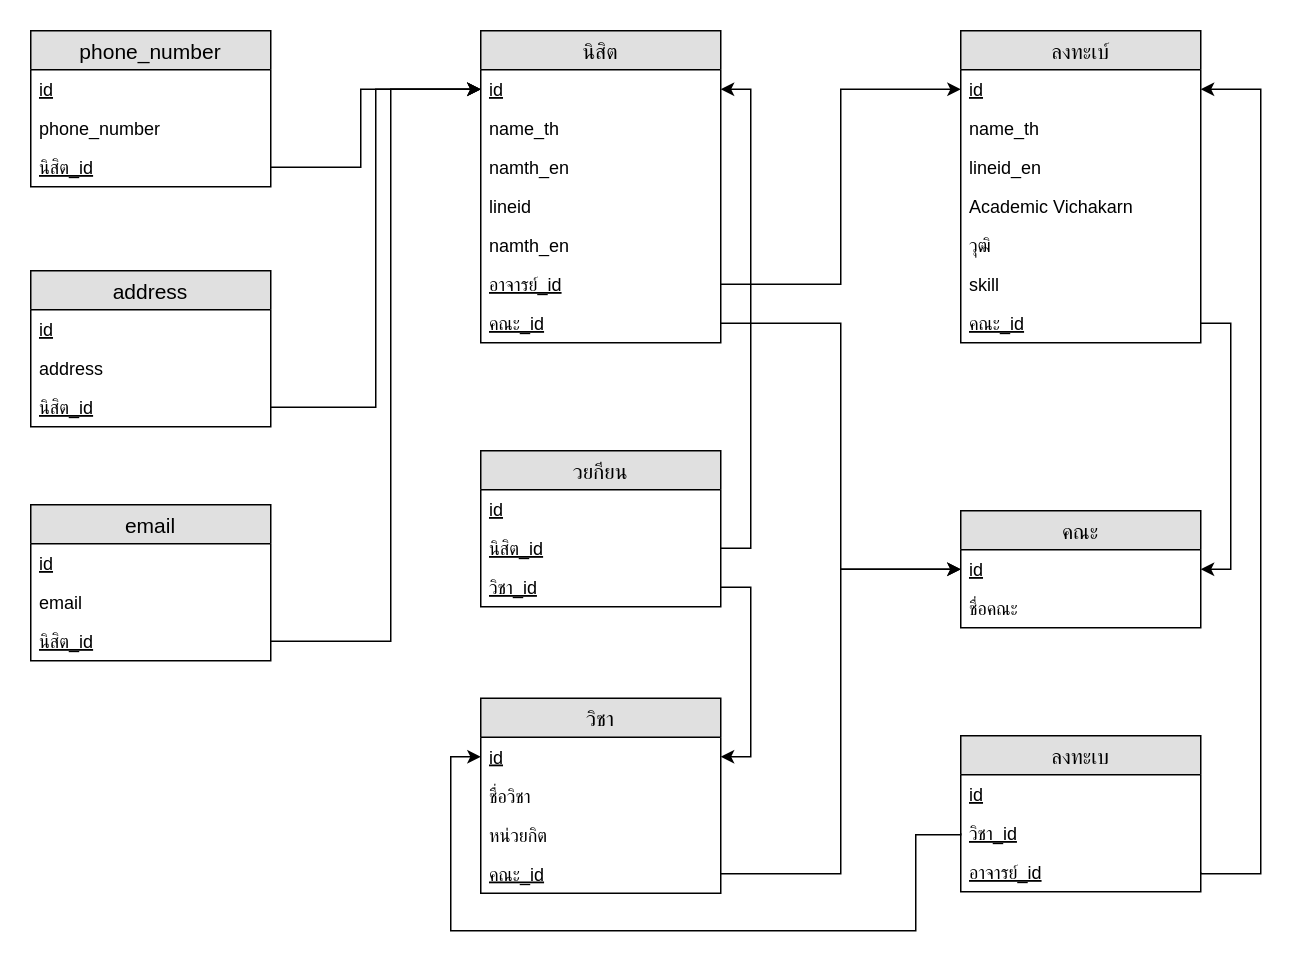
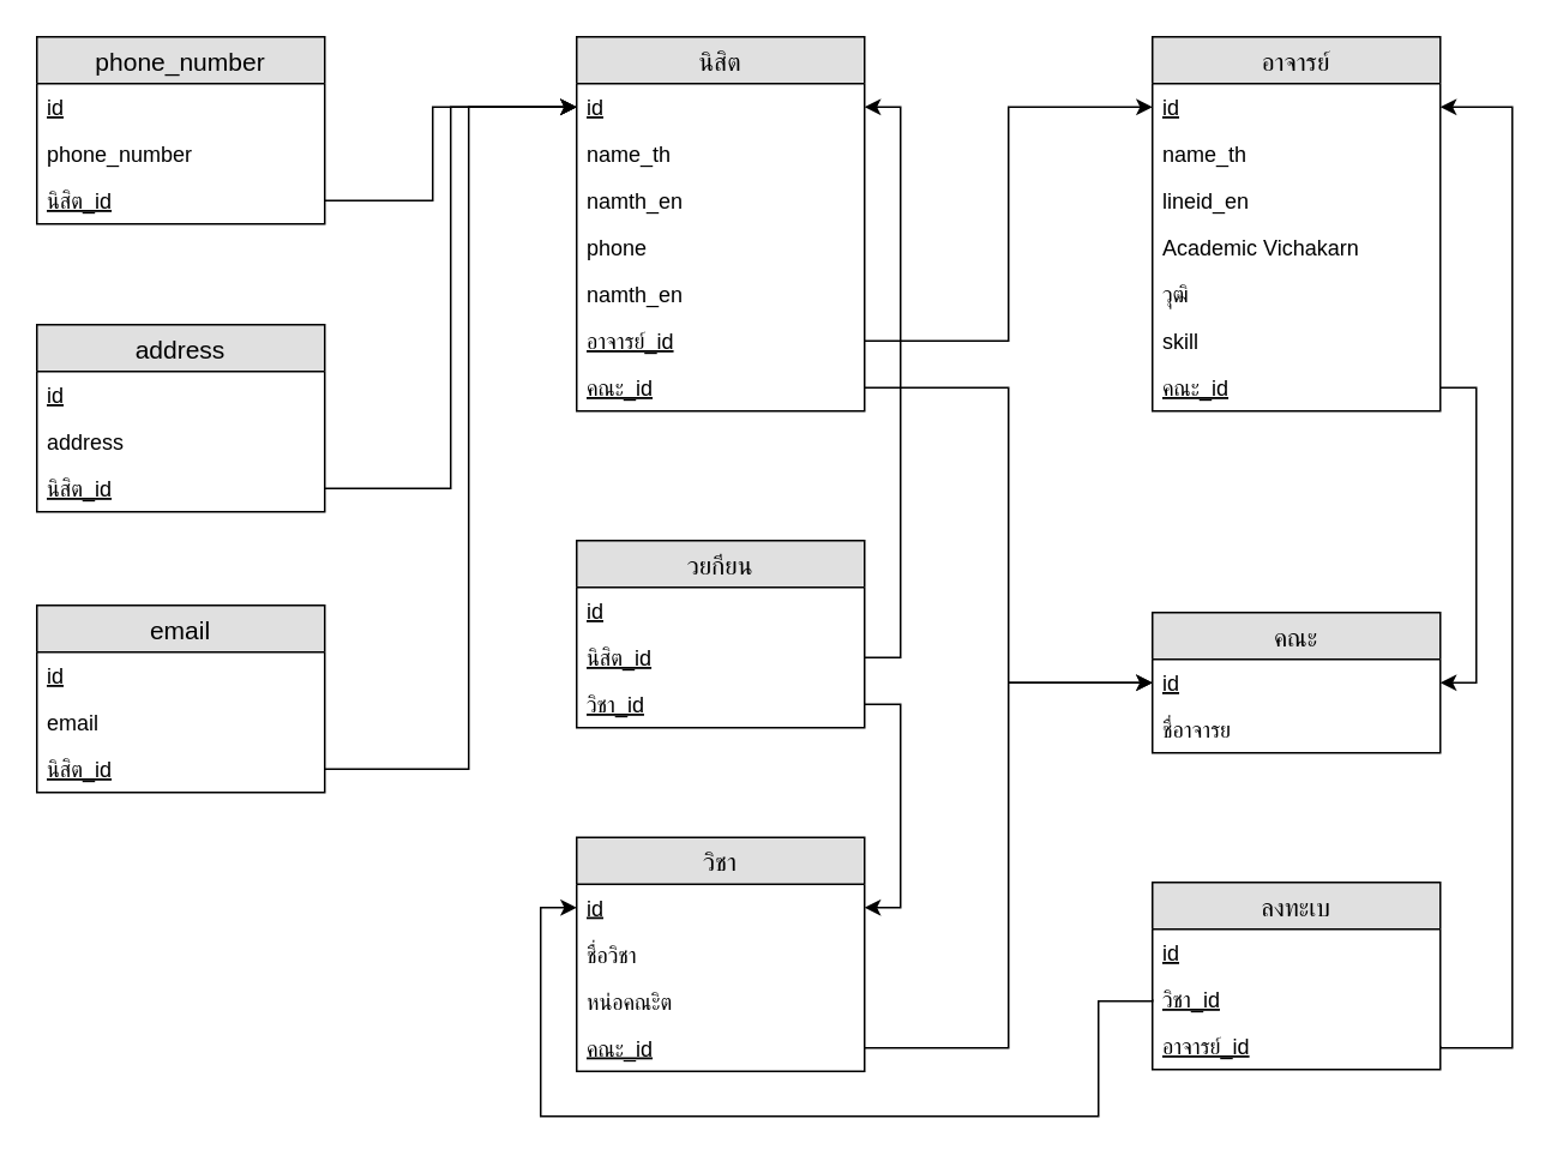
  <mxCell id="0" />
  <mxCell id="1" parent="0" />
  <mxCell id="2" value="นิสิต" style="swimlane;fontStyle=0;childLayout=stackLayout;horizontal=1;startSize=26;fillColor=#e0e0e0;horizontalStack=0;resizeParent=1;resizeParentMax=0;resizeLast=0;collapsible=1;marginBottom=0;swimlaneFillColor=#ffffff;align=center;fontSize=14;" vertex="1" parent="1"><mxGeometry x="320" y="20" width="160" height="208" as="geometry" /></mxCell>
  <mxCell id="3" value="id" style="text;strokeColor=none;fillColor=none;spacingLeft=4;spacingRight=4;overflow=hidden;rotatable=0;points=[[0,0.5],[1,0.5]];portConstraint=eastwest;fontSize=12;fontStyle=4" vertex="1" parent="2"><mxGeometry y="26" width="160" height="26" as="geometry" /></mxCell>
  <mxCell id="4" value="name_th" style="text;strokeColor=none;fillColor=none;spacingLeft=4;spacingRight=4;overflow=hidden;rotatable=0;points=[[0,0.5],[1,0.5]];portConstraint=eastwest;fontSize=12;" vertex="1" parent="2"><mxGeometry y="52" width="160" height="26" as="geometry" /></mxCell>
  <mxCell id="5" value="namth_en" style="text;strokeColor=none;fillColor=none;spacingLeft=4;spacingRight=4;overflow=hidden;rotatable=0;points=[[0,0.5],[1,0.5]];portConstraint=eastwest;fontSize=12;" vertex="1" parent="2"><mxGeometry y="78" width="160" height="26" as="geometry" /></mxCell>
- <mxCell id="6" value="lineid" style="text;strokeColor=none;fillColor=none;spacingLeft=4;spacingRight=4;overflow=hidden;rotatable=0;points=[[0,0.5],[1,0.5]];portConstraint=eastwest;fontSize=12;" vertex="1" parent="2"><mxGeometry y="104" width="160" height="26" as="geometry" /></mxCell>
+ <mxCell id="6" value="phone" style="text;strokeColor=none;fillColor=none;spacingLeft=4;spacingRight=4;overflow=hidden;rotatable=0;points=[[0,0.5],[1,0.5]];portConstraint=eastwest;fontSize=12;" vertex="1" parent="2"><mxGeometry y="104" width="160" height="26" as="geometry" /></mxCell>
  <mxCell id="7" value="namth_en" style="text;strokeColor=none;fillColor=none;spacingLeft=4;spacingRight=4;overflow=hidden;rotatable=0;points=[[0,0.5],[1,0.5]];portConstraint=eastwest;fontSize=12;" vertex="1" parent="2"><mxGeometry y="130" width="160" height="26" as="geometry" /></mxCell>
  <mxCell id="8" value="อาจารย์_id" style="text;strokeColor=none;fillColor=none;spacingLeft=4;spacingRight=4;overflow=hidden;rotatable=0;points=[[0,0.5],[1,0.5]];portConstraint=eastwest;fontSize=12;fontStyle=4" vertex="1" parent="2"><mxGeometry y="156" width="160" height="26" as="geometry" /></mxCell>
  <mxCell id="9" value="คณะ_id" style="text;strokeColor=none;fillColor=none;spacingLeft=4;spacingRight=4;overflow=hidden;rotatable=0;points=[[0,0.5],[1,0.5]];portConstraint=eastwest;fontSize=12;fontStyle=4" vertex="1" parent="2"><mxGeometry y="182" width="160" height="26" as="geometry" /></mxCell>
  <mxCell id="10" value="phone_number" style="swimlane;fontStyle=0;childLayout=stackLayout;horizontal=1;startSize=26;fillColor=#e0e0e0;horizontalStack=0;resizeParent=1;resizeParentMax=0;resizeLast=0;collapsible=1;marginBottom=0;swimlaneFillColor=#ffffff;align=center;fontSize=14;" vertex="1" parent="1"><mxGeometry x="20" y="20" width="160" height="104" as="geometry" /></mxCell>
  <mxCell id="11" value="id" style="text;strokeColor=none;fillColor=none;spacingLeft=4;spacingRight=4;overflow=hidden;rotatable=0;points=[[0,0.5],[1,0.5]];portConstraint=eastwest;fontSize=12;fontStyle=4" vertex="1" parent="10"><mxGeometry y="26" width="160" height="26" as="geometry" /></mxCell>
  <mxCell id="12" value="phone_number" style="text;strokeColor=none;fillColor=none;spacingLeft=4;spacingRight=4;overflow=hidden;rotatable=0;points=[[0,0.5],[1,0.5]];portConstraint=eastwest;fontSize=12;" vertex="1" parent="10"><mxGeometry y="52" width="160" height="26" as="geometry" /></mxCell>
  <mxCell id="13" value="นิสิต_id" style="text;strokeColor=none;fillColor=none;spacingLeft=4;spacingRight=4;overflow=hidden;rotatable=0;points=[[0,0.5],[1,0.5]];portConstraint=eastwest;fontSize=12;fontStyle=4" vertex="1" parent="10"><mxGeometry y="78" width="160" height="26" as="geometry" /></mxCell>
  <mxCell id="14" style="edgeStyle=orthogonalEdgeStyle;rounded=0;orthogonalLoop=1;jettySize=auto;html=1;exitX=1;exitY=0.5;exitDx=0;exitDy=0;entryX=0;entryY=0.5;entryDx=0;entryDy=0;" edge="1" parent="1" source="13" target="3"><mxGeometry relative="1" as="geometry"><Array as="points"><mxPoint x="240" y="111" /><mxPoint x="240" y="59" /></Array></mxGeometry></mxCell>
  <mxCell id="15" value="address" style="swimlane;fontStyle=0;childLayout=stackLayout;horizontal=1;startSize=26;fillColor=#e0e0e0;horizontalStack=0;resizeParent=1;resizeParentMax=0;resizeLast=0;collapsible=1;marginBottom=0;swimlaneFillColor=#ffffff;align=center;fontSize=14;" vertex="1" parent="1"><mxGeometry x="20" y="180" width="160" height="104" as="geometry" /></mxCell>
  <mxCell id="16" value="id" style="text;strokeColor=none;fillColor=none;spacingLeft=4;spacingRight=4;overflow=hidden;rotatable=0;points=[[0,0.5],[1,0.5]];portConstraint=eastwest;fontSize=12;fontStyle=4" vertex="1" parent="15"><mxGeometry y="26" width="160" height="26" as="geometry" /></mxCell>
  <mxCell id="17" value="address" style="text;strokeColor=none;fillColor=none;spacingLeft=4;spacingRight=4;overflow=hidden;rotatable=0;points=[[0,0.5],[1,0.5]];portConstraint=eastwest;fontSize=12;" vertex="1" parent="15"><mxGeometry y="52" width="160" height="26" as="geometry" /></mxCell>
  <mxCell id="18" value="นิสิต_id" style="text;strokeColor=none;fillColor=none;spacingLeft=4;spacingRight=4;overflow=hidden;rotatable=0;points=[[0,0.5],[1,0.5]];portConstraint=eastwest;fontSize=12;fontStyle=4" vertex="1" parent="15"><mxGeometry y="78" width="160" height="26" as="geometry" /></mxCell>
  <mxCell id="19" value="email" style="swimlane;fontStyle=0;childLayout=stackLayout;horizontal=1;startSize=26;fillColor=#e0e0e0;horizontalStack=0;resizeParent=1;resizeParentMax=0;resizeLast=0;collapsible=1;marginBottom=0;swimlaneFillColor=#ffffff;align=center;fontSize=14;" vertex="1" parent="1"><mxGeometry x="20" y="336" width="160" height="104" as="geometry" /></mxCell>
  <mxCell id="20" value="id" style="text;strokeColor=none;fillColor=none;spacingLeft=4;spacingRight=4;overflow=hidden;rotatable=0;points=[[0,0.5],[1,0.5]];portConstraint=eastwest;fontSize=12;fontStyle=4" vertex="1" parent="19"><mxGeometry y="26" width="160" height="26" as="geometry" /></mxCell>
  <mxCell id="21" value="email" style="text;strokeColor=none;fillColor=none;spacingLeft=4;spacingRight=4;overflow=hidden;rotatable=0;points=[[0,0.5],[1,0.5]];portConstraint=eastwest;fontSize=12;" vertex="1" parent="19"><mxGeometry y="52" width="160" height="26" as="geometry" /></mxCell>
  <mxCell id="22" value="นิสิต_id" style="text;strokeColor=none;fillColor=none;spacingLeft=4;spacingRight=4;overflow=hidden;rotatable=0;points=[[0,0.5],[1,0.5]];portConstraint=eastwest;fontSize=12;fontStyle=4" vertex="1" parent="19"><mxGeometry y="78" width="160" height="26" as="geometry" /></mxCell>
  <mxCell id="23" style="edgeStyle=orthogonalEdgeStyle;rounded=0;orthogonalLoop=1;jettySize=auto;html=1;exitX=1;exitY=0.5;exitDx=0;exitDy=0;entryX=0;entryY=0.5;entryDx=0;entryDy=0;" edge="1" parent="1" source="18" target="3"><mxGeometry relative="1" as="geometry" /></mxCell>
  <mxCell id="24" style="edgeStyle=orthogonalEdgeStyle;rounded=0;orthogonalLoop=1;jettySize=auto;html=1;exitX=1;exitY=0.5;exitDx=0;exitDy=0;entryX=0;entryY=0.5;entryDx=0;entryDy=0;" edge="1" parent="1" source="22" target="3"><mxGeometry relative="1" as="geometry"><Array as="points"><mxPoint x="260" y="427" /><mxPoint x="260" y="59" /></Array></mxGeometry></mxCell>
  <mxCell id="25" value="วยกียน" style="swimlane;fontStyle=0;childLayout=stackLayout;horizontal=1;startSize=26;fillColor=#e0e0e0;horizontalStack=0;resizeParent=1;resizeParentMax=0;resizeLast=0;collapsible=1;marginBottom=0;swimlaneFillColor=#ffffff;align=center;fontSize=14;" vertex="1" parent="1"><mxGeometry x="320" y="300" width="160" height="104" as="geometry" /></mxCell>
  <mxCell id="26" value="id" style="text;strokeColor=none;fillColor=none;spacingLeft=4;spacingRight=4;overflow=hidden;rotatable=0;points=[[0,0.5],[1,0.5]];portConstraint=eastwest;fontSize=12;fontStyle=4" vertex="1" parent="25"><mxGeometry y="26" width="160" height="26" as="geometry" /></mxCell>
  <mxCell id="27" value="นิสิต_id" style="text;strokeColor=none;fillColor=none;spacingLeft=4;spacingRight=4;overflow=hidden;rotatable=0;points=[[0,0.5],[1,0.5]];portConstraint=eastwest;fontSize=12;fontStyle=4" vertex="1" parent="25"><mxGeometry y="52" width="160" height="26" as="geometry" /></mxCell>
  <mxCell id="28" value="วิชา_id" style="text;strokeColor=none;fillColor=none;spacingLeft=4;spacingRight=4;overflow=hidden;rotatable=0;points=[[0,0.5],[1,0.5]];portConstraint=eastwest;fontSize=12;fontStyle=4" vertex="1" parent="25"><mxGeometry y="78" width="160" height="26" as="geometry" /></mxCell>
  <mxCell id="29" value="วิชา" style="swimlane;fontStyle=0;childLayout=stackLayout;horizontal=1;startSize=26;fillColor=#e0e0e0;horizontalStack=0;resizeParent=1;resizeParentMax=0;resizeLast=0;collapsible=1;marginBottom=0;swimlaneFillColor=#ffffff;align=center;fontSize=14;" vertex="1" parent="1"><mxGeometry x="320" y="465" width="160" height="130" as="geometry" /></mxCell>
  <mxCell id="30" value="id" style="text;strokeColor=none;fillColor=none;spacingLeft=4;spacingRight=4;overflow=hidden;rotatable=0;points=[[0,0.5],[1,0.5]];portConstraint=eastwest;fontSize=12;fontStyle=4" vertex="1" parent="29"><mxGeometry y="26" width="160" height="26" as="geometry" /></mxCell>
  <mxCell id="31" value="ชื่อวิชา" style="text;strokeColor=none;fillColor=none;spacingLeft=4;spacingRight=4;overflow=hidden;rotatable=0;points=[[0,0.5],[1,0.5]];portConstraint=eastwest;fontSize=12;" vertex="1" parent="29"><mxGeometry y="52" width="160" height="26" as="geometry" /></mxCell>
- <mxCell id="32" value="หน่วยกิต" style="text;strokeColor=none;fillColor=none;spacingLeft=4;spacingRight=4;overflow=hidden;rotatable=0;points=[[0,0.5],[1,0.5]];portConstraint=eastwest;fontSize=12;" vertex="1" parent="29"><mxGeometry y="78" width="160" height="26" as="geometry" /></mxCell>
+ <mxCell id="32" value="หน่อคณะิต" style="text;strokeColor=none;fillColor=none;spacingLeft=4;spacingRight=4;overflow=hidden;rotatable=0;points=[[0,0.5],[1,0.5]];portConstraint=eastwest;fontSize=12;" vertex="1" parent="29"><mxGeometry y="78" width="160" height="26" as="geometry" /></mxCell>
  <mxCell id="33" value="คณะ_id" style="text;strokeColor=none;fillColor=none;spacingLeft=4;spacingRight=4;overflow=hidden;rotatable=0;points=[[0,0.5],[1,0.5]];portConstraint=eastwest;fontSize=12;fontStyle=4" vertex="1" parent="29"><mxGeometry y="104" width="160" height="26" as="geometry" /></mxCell>
- <mxCell id="34" value="ลงทะเบ์" style="swimlane;fontStyle=0;childLayout=stackLayout;horizontal=1;startSize=26;fillColor=#e0e0e0;horizontalStack=0;resizeParent=1;resizeParentMax=0;resizeLast=0;collapsible=1;marginBottom=0;swimlaneFillColor=#ffffff;align=center;fontSize=14;" vertex="1" parent="1"><mxGeometry x="640" y="20" width="160" height="208" as="geometry" /></mxCell>
+ <mxCell id="34" value="อาจารย์" style="swimlane;fontStyle=0;childLayout=stackLayout;horizontal=1;startSize=26;fillColor=#e0e0e0;horizontalStack=0;resizeParent=1;resizeParentMax=0;resizeLast=0;collapsible=1;marginBottom=0;swimlaneFillColor=#ffffff;align=center;fontSize=14;" vertex="1" parent="1"><mxGeometry x="640" y="20" width="160" height="208" as="geometry" /></mxCell>
  <mxCell id="35" value="id" style="text;strokeColor=none;fillColor=none;spacingLeft=4;spacingRight=4;overflow=hidden;rotatable=0;points=[[0,0.5],[1,0.5]];portConstraint=eastwest;fontSize=12;fontStyle=4" vertex="1" parent="34"><mxGeometry y="26" width="160" height="26" as="geometry" /></mxCell>
  <mxCell id="36" value="name_th" style="text;strokeColor=none;fillColor=none;spacingLeft=4;spacingRight=4;overflow=hidden;rotatable=0;points=[[0,0.5],[1,0.5]];portConstraint=eastwest;fontSize=12;" vertex="1" parent="34"><mxGeometry y="52" width="160" height="26" as="geometry" /></mxCell>
  <mxCell id="37" value="lineid_en" style="text;strokeColor=none;fillColor=none;spacingLeft=4;spacingRight=4;overflow=hidden;rotatable=0;points=[[0,0.5],[1,0.5]];portConstraint=eastwest;fontSize=12;" vertex="1" parent="34"><mxGeometry y="78" width="160" height="26" as="geometry" /></mxCell>
  <mxCell id="38" value="Academic Vichakarn" style="text;strokeColor=none;fillColor=none;spacingLeft=4;spacingRight=4;overflow=hidden;rotatable=0;points=[[0,0.5],[1,0.5]];portConstraint=eastwest;fontSize=12;" vertex="1" parent="34"><mxGeometry y="104" width="160" height="26" as="geometry" /></mxCell>
  <mxCell id="39" value="วุฒิ" style="text;strokeColor=none;fillColor=none;spacingLeft=4;spacingRight=4;overflow=hidden;rotatable=0;points=[[0,0.5],[1,0.5]];portConstraint=eastwest;fontSize=12;" vertex="1" parent="34"><mxGeometry y="130" width="160" height="26" as="geometry" /></mxCell>
  <mxCell id="40" value="skill" style="text;strokeColor=none;fillColor=none;spacingLeft=4;spacingRight=4;overflow=hidden;rotatable=0;points=[[0,0.5],[1,0.5]];portConstraint=eastwest;fontSize=12;" vertex="1" parent="34"><mxGeometry y="156" width="160" height="26" as="geometry" /></mxCell>
  <mxCell id="41" value="คณะ_id" style="text;strokeColor=none;fillColor=none;spacingLeft=4;spacingRight=4;overflow=hidden;rotatable=0;points=[[0,0.5],[1,0.5]];portConstraint=eastwest;fontSize=12;fontStyle=4" vertex="1" parent="34"><mxGeometry y="182" width="160" height="26" as="geometry" /></mxCell>
  <mxCell id="42" value="คณะ" style="swimlane;fontStyle=0;childLayout=stackLayout;horizontal=1;startSize=26;fillColor=#e0e0e0;horizontalStack=0;resizeParent=1;resizeParentMax=0;resizeLast=0;collapsible=1;marginBottom=0;swimlaneFillColor=#ffffff;align=center;fontSize=14;" vertex="1" parent="1"><mxGeometry x="640" y="340" width="160" height="78" as="geometry" /></mxCell>
  <mxCell id="43" value="id" style="text;strokeColor=none;fillColor=none;spacingLeft=4;spacingRight=4;overflow=hidden;rotatable=0;points=[[0,0.5],[1,0.5]];portConstraint=eastwest;fontSize=12;fontStyle=4" vertex="1" parent="42"><mxGeometry y="26" width="160" height="26" as="geometry" /></mxCell>
- <mxCell id="44" value="ชื่อคณะ" style="text;strokeColor=none;fillColor=none;spacingLeft=4;spacingRight=4;overflow=hidden;rotatable=0;points=[[0,0.5],[1,0.5]];portConstraint=eastwest;fontSize=12;" vertex="1" parent="42"><mxGeometry y="52" width="160" height="26" as="geometry" /></mxCell>
+ <mxCell id="44" value="ชื่อาจารย" style="text;strokeColor=none;fillColor=none;spacingLeft=4;spacingRight=4;overflow=hidden;rotatable=0;points=[[0,0.5],[1,0.5]];portConstraint=eastwest;fontSize=12;" vertex="1" parent="42"><mxGeometry y="52" width="160" height="26" as="geometry" /></mxCell>
  <mxCell id="45" style="edgeStyle=orthogonalEdgeStyle;rounded=0;orthogonalLoop=1;jettySize=auto;html=1;exitX=1;exitY=0.5;exitDx=0;exitDy=0;entryX=0;entryY=0.5;entryDx=0;entryDy=0;" edge="1" parent="1" source="8" target="35"><mxGeometry relative="1" as="geometry" /></mxCell>
  <mxCell id="46" style="edgeStyle=orthogonalEdgeStyle;rounded=0;orthogonalLoop=1;jettySize=auto;html=1;exitX=1;exitY=0.5;exitDx=0;exitDy=0;entryX=1;entryY=0.5;entryDx=0;entryDy=0;" edge="1" parent="1" source="27" target="3"><mxGeometry relative="1" as="geometry" /></mxCell>
  <mxCell id="47" style="edgeStyle=orthogonalEdgeStyle;rounded=0;orthogonalLoop=1;jettySize=auto;html=1;exitX=1;exitY=0.5;exitDx=0;exitDy=0;entryX=1;entryY=0.5;entryDx=0;entryDy=0;" edge="1" parent="1" source="28" target="30"><mxGeometry relative="1" as="geometry" /></mxCell>
  <mxCell id="48" style="edgeStyle=orthogonalEdgeStyle;rounded=0;orthogonalLoop=1;jettySize=auto;html=1;exitX=1;exitY=0.5;exitDx=0;exitDy=0;" edge="1" parent="1" source="9" target="43"><mxGeometry relative="1" as="geometry"><mxPoint x="550" y="220" as="targetPoint" /></mxGeometry></mxCell>
  <mxCell id="49" style="edgeStyle=orthogonalEdgeStyle;rounded=0;orthogonalLoop=1;jettySize=auto;html=1;exitX=1;exitY=0.5;exitDx=0;exitDy=0;entryX=0;entryY=0.5;entryDx=0;entryDy=0;" edge="1" parent="1" source="33" target="43"><mxGeometry relative="1" as="geometry" /></mxCell>
  <mxCell id="50" style="edgeStyle=orthogonalEdgeStyle;rounded=0;orthogonalLoop=1;jettySize=auto;html=1;exitX=1;exitY=0.5;exitDx=0;exitDy=0;" edge="1" parent="1" source="41" target="43"><mxGeometry relative="1" as="geometry" /></mxCell>
  <mxCell id="51" value="ลงทะเบ" style="swimlane;fontStyle=0;childLayout=stackLayout;horizontal=1;startSize=26;fillColor=#e0e0e0;horizontalStack=0;resizeParent=1;resizeParentMax=0;resizeLast=0;collapsible=1;marginBottom=0;swimlaneFillColor=#ffffff;align=center;fontSize=14;" vertex="1" parent="1"><mxGeometry x="640" y="490" width="160" height="104" as="geometry" /></mxCell>
  <mxCell id="52" value="id" style="text;strokeColor=none;fillColor=none;spacingLeft=4;spacingRight=4;overflow=hidden;rotatable=0;points=[[0,0.5],[1,0.5]];portConstraint=eastwest;fontSize=12;fontStyle=4" vertex="1" parent="51"><mxGeometry y="26" width="160" height="26" as="geometry" /></mxCell>
  <mxCell id="53" value="วิชา_id" style="text;strokeColor=none;fillColor=none;spacingLeft=4;spacingRight=4;overflow=hidden;rotatable=0;points=[[0,0.5],[1,0.5]];portConstraint=eastwest;fontSize=12;fontStyle=4" vertex="1" parent="51"><mxGeometry y="52" width="160" height="26" as="geometry" /></mxCell>
  <mxCell id="54" value="อาจารย์_id" style="text;strokeColor=none;fillColor=none;spacingLeft=4;spacingRight=4;overflow=hidden;rotatable=0;points=[[0,0.5],[1,0.5]];portConstraint=eastwest;fontSize=12;fontStyle=4" vertex="1" parent="51"><mxGeometry y="78" width="160" height="26" as="geometry" /></mxCell>
  <mxCell id="55" style="edgeStyle=orthogonalEdgeStyle;rounded=0;orthogonalLoop=1;jettySize=auto;html=1;exitX=0;exitY=0.5;exitDx=0;exitDy=0;entryX=0;entryY=0.5;entryDx=0;entryDy=0;" edge="1" parent="1" source="53" target="30"><mxGeometry relative="1" as="geometry"><Array as="points"><mxPoint x="610" y="556" /><mxPoint x="610" y="620" /><mxPoint x="300" y="620" /><mxPoint x="300" y="504" /></Array></mxGeometry></mxCell>
  <mxCell id="56" style="edgeStyle=orthogonalEdgeStyle;rounded=0;orthogonalLoop=1;jettySize=auto;html=1;exitX=1;exitY=0.5;exitDx=0;exitDy=0;" edge="1" parent="1" source="54" target="35"><mxGeometry relative="1" as="geometry"><Array as="points"><mxPoint x="840" y="582" /><mxPoint x="840" y="59" /></Array></mxGeometry></mxCell>
